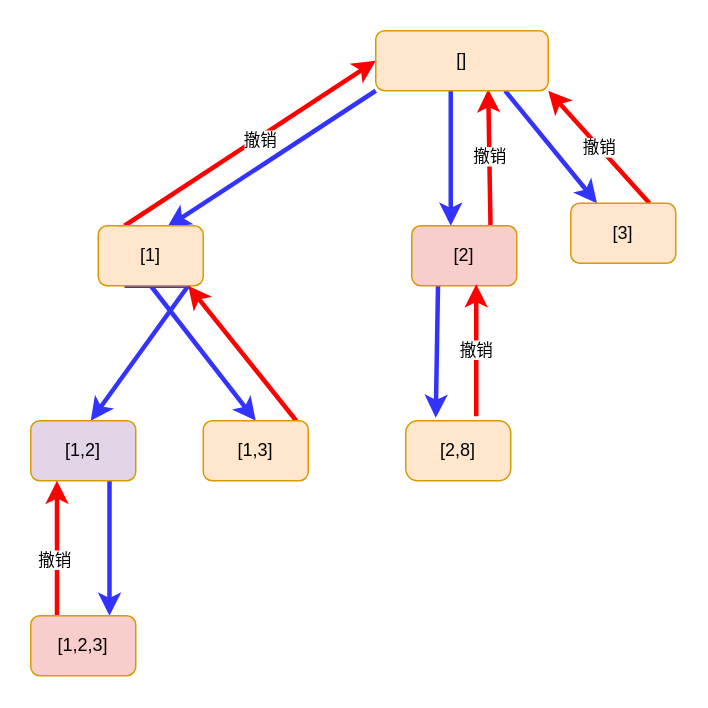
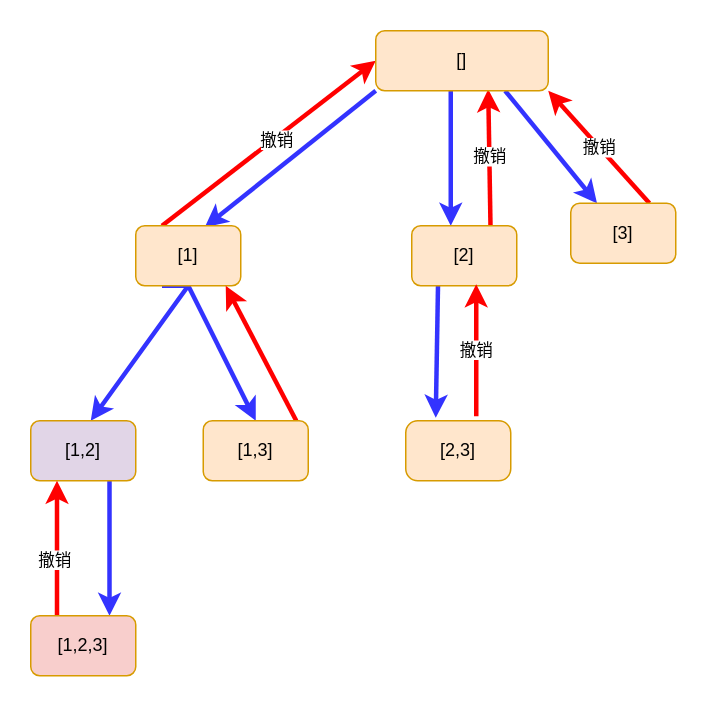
  <mxCell id="0" />
  <mxCell id="1" parent="0" />
  <mxCell id="2" style="orthogonalLoop=1;jettySize=auto;html=1;entryX=0.657;entryY=0.025;entryDx=0;entryDy=0;entryPerimeter=0;fillColor=#a20025;strokeColor=#3333FF;curved=1;strokeWidth=3;" edge="1" parent="1" target="9"><mxGeometry relative="1" as="geometry"><mxPoint x="140" y="146" as="targetPoint" /><mxPoint x="250" y="60" as="sourcePoint" /></mxGeometry></mxCell>
  <mxCell id="3" style="edgeStyle=none;rounded=0;orthogonalLoop=1;jettySize=auto;html=1;exitX=1;exitY=0;exitDx=0;exitDy=0;exitPerimeter=0;strokeColor=#3333FF;strokeWidth=3;" edge="1" parent="1"><mxGeometry relative="1" as="geometry"><mxPoint x="300" y="150" as="targetPoint" /><mxPoint x="300" y="60" as="sourcePoint" /><Array as="points"><mxPoint x="300" y="150" /></Array></mxGeometry></mxCell>
  <mxCell id="4" style="edgeStyle=none;rounded=0;orthogonalLoop=1;jettySize=auto;html=1;exitX=0.75;exitY=1;exitDx=0;exitDy=0;strokeColor=#3333FF;strokeWidth=3;entryX=0.25;entryY=0;entryDx=0;entryDy=0;" edge="1" parent="1" source="24" target="14"><mxGeometry relative="1" as="geometry"><mxPoint x="408" y="140" as="targetPoint" /><mxPoint x="325" y="60" as="sourcePoint" /></mxGeometry></mxCell>
  <mxCell id="5" style="edgeStyle=none;rounded=0;orthogonalLoop=1;jettySize=auto;html=1;exitX=0.25;exitY=1;exitDx=0;exitDy=0;fillColor=#008a00;strokeColor=#3333FF;strokeWidth=3;" edge="1" parent="1" source="9"><mxGeometry relative="1" as="geometry"><mxPoint x="60" y="280" as="targetPoint" /><Array as="points"><mxPoint x="125" y="190" /></Array></mxGeometry></mxCell>
  <mxCell id="6" style="edgeStyle=none;rounded=0;orthogonalLoop=1;jettySize=auto;html=1;exitX=0.5;exitY=1;exitDx=0;exitDy=0;entryX=0.5;entryY=0;entryDx=0;entryDy=0;strokeColor=#3333FF;strokeWidth=3;" edge="1" parent="1" source="9" target="18"><mxGeometry relative="1" as="geometry"><mxPoint x="210" y="280" as="targetPoint" /></mxGeometry></mxCell>
  <mxCell id="7" style="edgeStyle=none;curved=1;orthogonalLoop=1;jettySize=auto;html=1;exitX=0.25;exitY=0;exitDx=0;exitDy=0;strokeColor=#FF0000;strokeWidth=3;" edge="1" parent="1" source="9"><mxGeometry relative="1" as="geometry"><mxPoint x="250" y="40" as="targetPoint" /></mxGeometry></mxCell>
  <mxCell id="8" value="撤销" style="edgeLabel;html=1;align=center;verticalAlign=middle;resizable=0;points=[];" vertex="1" connectable="0" parent="7"><mxGeometry x="0.06" y="-2" relative="1" as="geometry"><mxPoint y="-1" as="offset" /></mxGeometry></mxCell>
- <mxCell id="9" value="[1]" style="rounded=1;whiteSpace=wrap;html=1;fillColor=#ffe6cc;strokeColor=#d79b00;" vertex="1" parent="1"><mxGeometry x="65" y="150" width="70" height="40" as="geometry" /></mxCell>
+ <mxCell id="9" value="[1]" style="rounded=1;whiteSpace=wrap;html=1;fillColor=#ffe6cc;strokeColor=#d79b00;" vertex="1" parent="1"><mxGeometry x="90" y="150" width="70" height="40" as="geometry" /></mxCell>
  <mxCell id="10" style="edgeStyle=none;rounded=0;orthogonalLoop=1;jettySize=auto;html=1;exitX=0.25;exitY=1;exitDx=0;exitDy=0;strokeWidth=3;strokeColor=#3333FF;" edge="1" parent="1" source="12"><mxGeometry relative="1" as="geometry"><mxPoint x="290" y="278" as="targetPoint" /></mxGeometry></mxCell>
  <mxCell id="11" value="撤销" style="edgeStyle=none;curved=1;orthogonalLoop=1;jettySize=auto;html=1;exitX=0.75;exitY=0;exitDx=0;exitDy=0;entryX=0.652;entryY=0.975;entryDx=0;entryDy=0;entryPerimeter=0;strokeColor=#FF0000;strokeWidth=3;" edge="1" parent="1" source="12" target="24"><mxGeometry relative="1" as="geometry"><mxPoint x="319" y="60" as="targetPoint" /></mxGeometry></mxCell>
- <mxCell id="12" value="[2]" style="rounded=1;whiteSpace=wrap;html=1;fillColor=#f8cecc;strokeColor=#d79b00;" vertex="1" parent="1"><mxGeometry x="274" y="150" width="70" height="40" as="geometry" /></mxCell>
+ <mxCell id="12" value="[2]" style="rounded=1;whiteSpace=wrap;html=1;fillColor=#ffe6cc;strokeColor=#d79b00;" vertex="1" parent="1"><mxGeometry x="274" y="150" width="70" height="40" as="geometry" /></mxCell>
  <mxCell id="13" value="撤销" style="edgeStyle=none;curved=1;orthogonalLoop=1;jettySize=auto;html=1;exitX=0.75;exitY=0;exitDx=0;exitDy=0;entryX=1;entryY=1;entryDx=0;entryDy=0;strokeColor=#FF0000;strokeWidth=3;" edge="1" parent="1" source="14" target="24"><mxGeometry relative="1" as="geometry"><mxPoint x="350" y="60" as="targetPoint" /></mxGeometry></mxCell>
  <mxCell id="14" value="[3]" style="rounded=1;whiteSpace=wrap;html=1;fillColor=#ffe6cc;strokeColor=#d79b00;" vertex="1" parent="1"><mxGeometry x="380" y="135" width="70" height="40" as="geometry" /></mxCell>
  <mxCell id="15" style="edgeStyle=none;rounded=0;orthogonalLoop=1;jettySize=auto;html=1;exitX=0.75;exitY=1;exitDx=0;exitDy=0;strokeColor=#3333FF;strokeWidth=3;entryX=0.75;entryY=0;entryDx=0;entryDy=0;" edge="1" parent="1" source="16" target="23"><mxGeometry relative="1" as="geometry"><mxPoint x="55" y="410" as="targetPoint" /></mxGeometry></mxCell>
  <mxCell id="16" value="[1,2]" style="rounded=1;whiteSpace=wrap;html=1;fillColor=#e1d5e7;strokeColor=#d79b00;" vertex="1" parent="1"><mxGeometry x="20" y="280" width="70" height="40" as="geometry" /></mxCell>
  <mxCell id="17" style="edgeStyle=none;curved=1;orthogonalLoop=1;jettySize=auto;html=1;exitX=0.886;exitY=0;exitDx=0;exitDy=0;entryX=0.857;entryY=1;entryDx=0;entryDy=0;entryPerimeter=0;strokeColor=#FF0000;strokeWidth=3;exitPerimeter=0;" edge="1" parent="1" source="18" target="9"><mxGeometry relative="1" as="geometry" /></mxCell>
  <mxCell id="18" value="[1,3]" style="rounded=1;whiteSpace=wrap;html=1;fillColor=#ffe6cc;strokeColor=#d79b00;" vertex="1" parent="1"><mxGeometry x="135" y="280" width="70" height="40" as="geometry" /></mxCell>
  <mxCell id="19" value="撤销" style="edgeStyle=none;curved=1;orthogonalLoop=1;jettySize=auto;html=1;entryX=0.614;entryY=0.975;entryDx=0;entryDy=0;strokeColor=#FF0000;strokeWidth=3;entryPerimeter=0;" edge="1" parent="1" target="12"><mxGeometry relative="1" as="geometry"><mxPoint x="317" y="277" as="sourcePoint" /></mxGeometry></mxCell>
- <mxCell id="20" value="[2,8]" style="rounded=1;whiteSpace=wrap;html=1;fillColor=#ffe6cc;strokeColor=#d79b00;arcSize=20;" vertex="1" parent="1"><mxGeometry x="270" y="280" width="70" height="40" as="geometry" /></mxCell>
+ <mxCell id="20" value="[2,3]" style="rounded=1;whiteSpace=wrap;html=1;fillColor=#ffe6cc;strokeColor=#d79b00;arcSize=20;" vertex="1" parent="1"><mxGeometry x="270" y="280" width="70" height="40" as="geometry" /></mxCell>
  <mxCell id="21" style="edgeStyle=none;curved=1;orthogonalLoop=1;jettySize=auto;html=1;exitX=0.25;exitY=0;exitDx=0;exitDy=0;entryX=0.25;entryY=1;entryDx=0;entryDy=0;strokeWidth=3;strokeColor=#FF0000;" edge="1" parent="1" source="23" target="16"><mxGeometry relative="1" as="geometry" /></mxCell>
  <mxCell id="22" value="撤销" style="edgeLabel;html=1;align=center;verticalAlign=middle;resizable=0;points=[];" vertex="1" connectable="0" parent="21"><mxGeometry x="-0.156" y="3" relative="1" as="geometry"><mxPoint x="1" as="offset" /></mxGeometry></mxCell>
  <mxCell id="23" value="[1,2,3]" style="rounded=1;whiteSpace=wrap;html=1;fillColor=#f8cecc;strokeColor=#d79b00;" vertex="1" parent="1"><mxGeometry x="20" y="410" width="70" height="40" as="geometry" /></mxCell>
  <mxCell id="24" value="[]" style="rounded=1;whiteSpace=wrap;html=1;fillColor=#ffe6cc;strokeColor=#d79b00;" vertex="1" parent="1"><mxGeometry x="250" y="20" width="115" height="40" as="geometry" /></mxCell>
